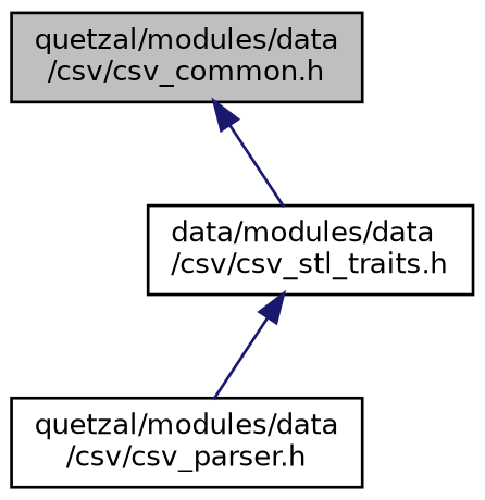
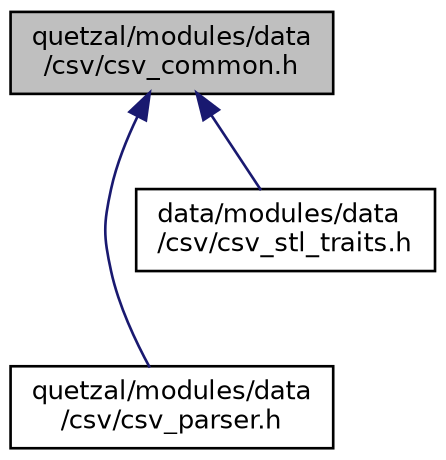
  digraph {
    node [color=black fillcolor=white fontname=Helvetica fontsize=10 shape=record style=filled]
    edge [color=midnightblue dir=back fontname=Helvetica fontsize=10 labelfontname=Helvetica labelfontsize=10 style=solid]
    n1 [fillcolor=grey75 fontcolor=black height=0.2 label="quetzal/modules/data\l/csv/csv_common.h" width=0.4]
    n2 [height=0.2 label="quetzal/modules/data\l/csv/csv_parser.h" width=0.4]
    n3 [height=0.2 label="data/modules/data\l/csv/csv_stl_traits.h" width=0.4]
-   n3 -> n2
+   n1 -> n2
    n1 -> n3
  }
